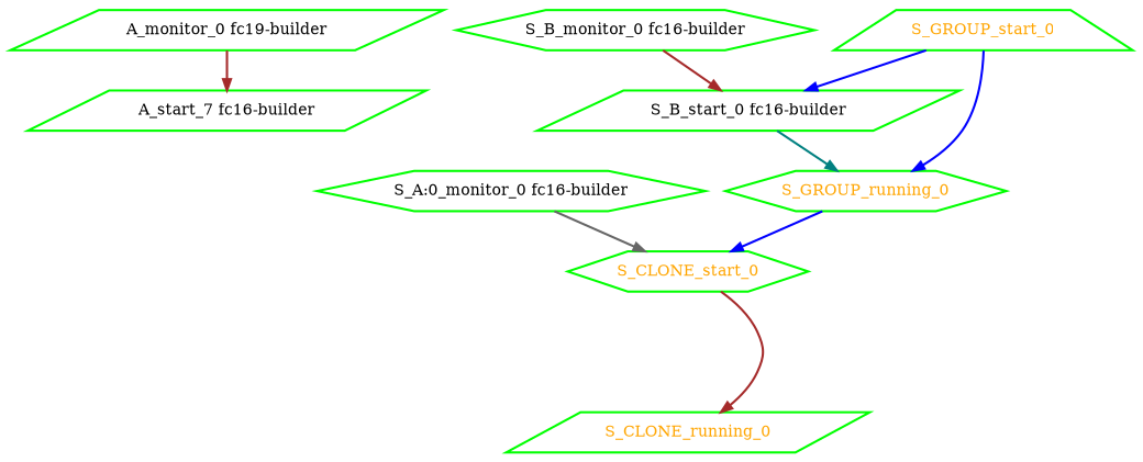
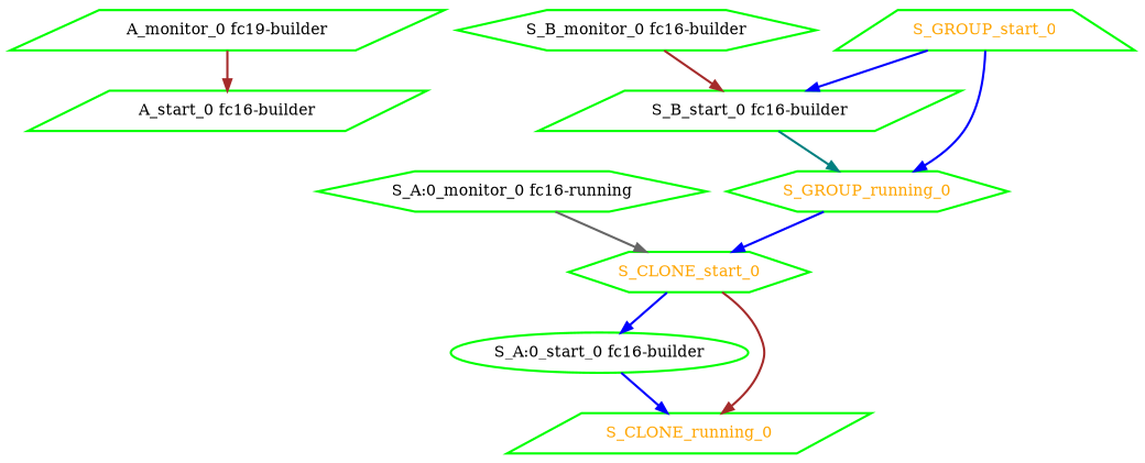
  digraph {
    node [color=green fontcolor=black shape=parallelogram style=bold]
    edge [color=blue style=bold]
    n1 [label="A_monitor_0 fc19-builder"]
-   "A_start_0 fc16-builder" [label="A_start_7 fc16-builder"]
-   "S_A:0_monitor_0 fc16-builder" [shape=hexagon]
+   "A_start_0 fc16-builder"
+   "S_A:0_monitor_0 fc16-builder" [shape=hexagon label="S_A:0_monitor_0 fc16-running"]
    S_CLONE_start_0 [fontcolor=orange shape=hexagon]
+   "S_A:0_start_0 fc16-builder" [shape=ellipse]
    S_CLONE_running_0 [fontcolor=orange]
    "S_B_monitor_0 fc16-builder" [shape=hexagon]
    "S_B_start_0 fc16-builder"
    S_GROUP_running_0 [fontcolor=orange shape=hexagon]
    S_GROUP_start_0 [fontcolor=orange shape=trapezium]
    n1 -> "A_start_0 fc16-builder" [color=brown]
    "S_A:0_monitor_0 fc16-builder" -> S_CLONE_start_0 [color=gray40]
+   S_CLONE_start_0 -> "S_A:0_start_0 fc16-builder"
    S_CLONE_start_0 -> S_CLONE_running_0 [color=brown]
+   "S_A:0_start_0 fc16-builder" -> S_CLONE_running_0
    "S_B_monitor_0 fc16-builder" -> "S_B_start_0 fc16-builder" [color=brown]
    "S_B_start_0 fc16-builder" -> S_GROUP_running_0 [color=teal]
    S_GROUP_running_0 -> S_CLONE_start_0
    S_GROUP_start_0 -> "S_B_start_0 fc16-builder"
    S_GROUP_start_0 -> S_GROUP_running_0
  }
